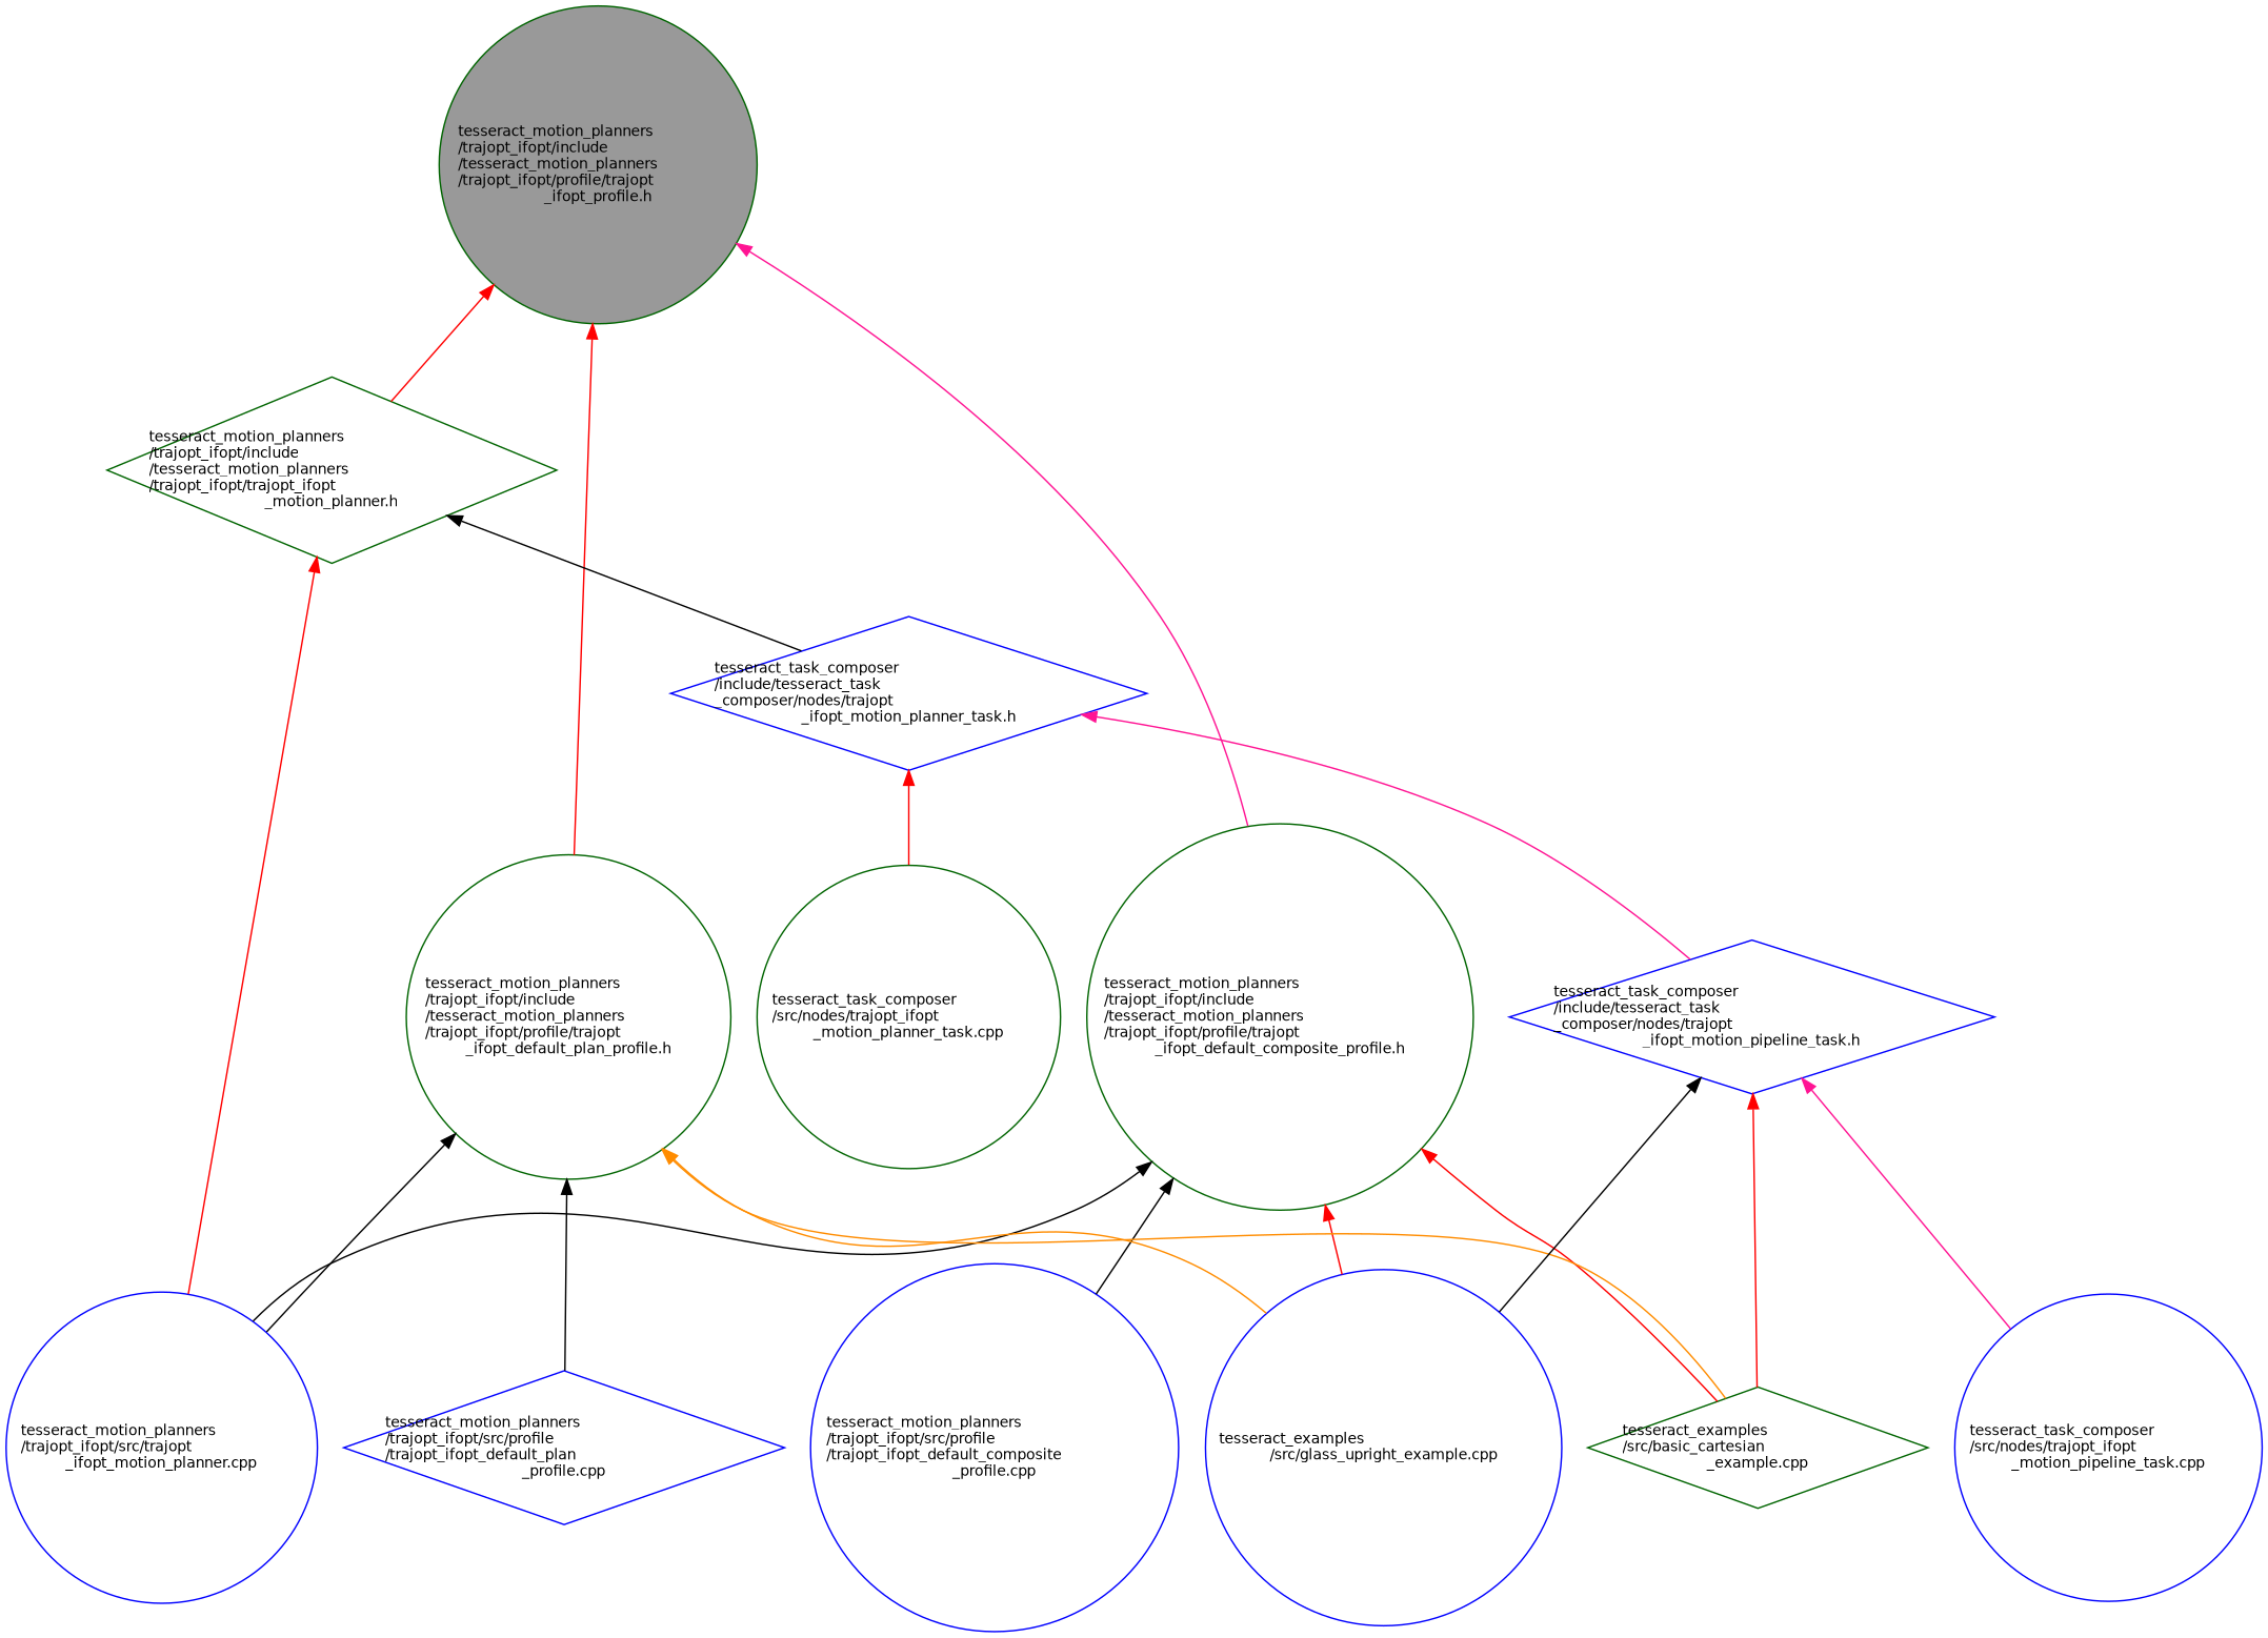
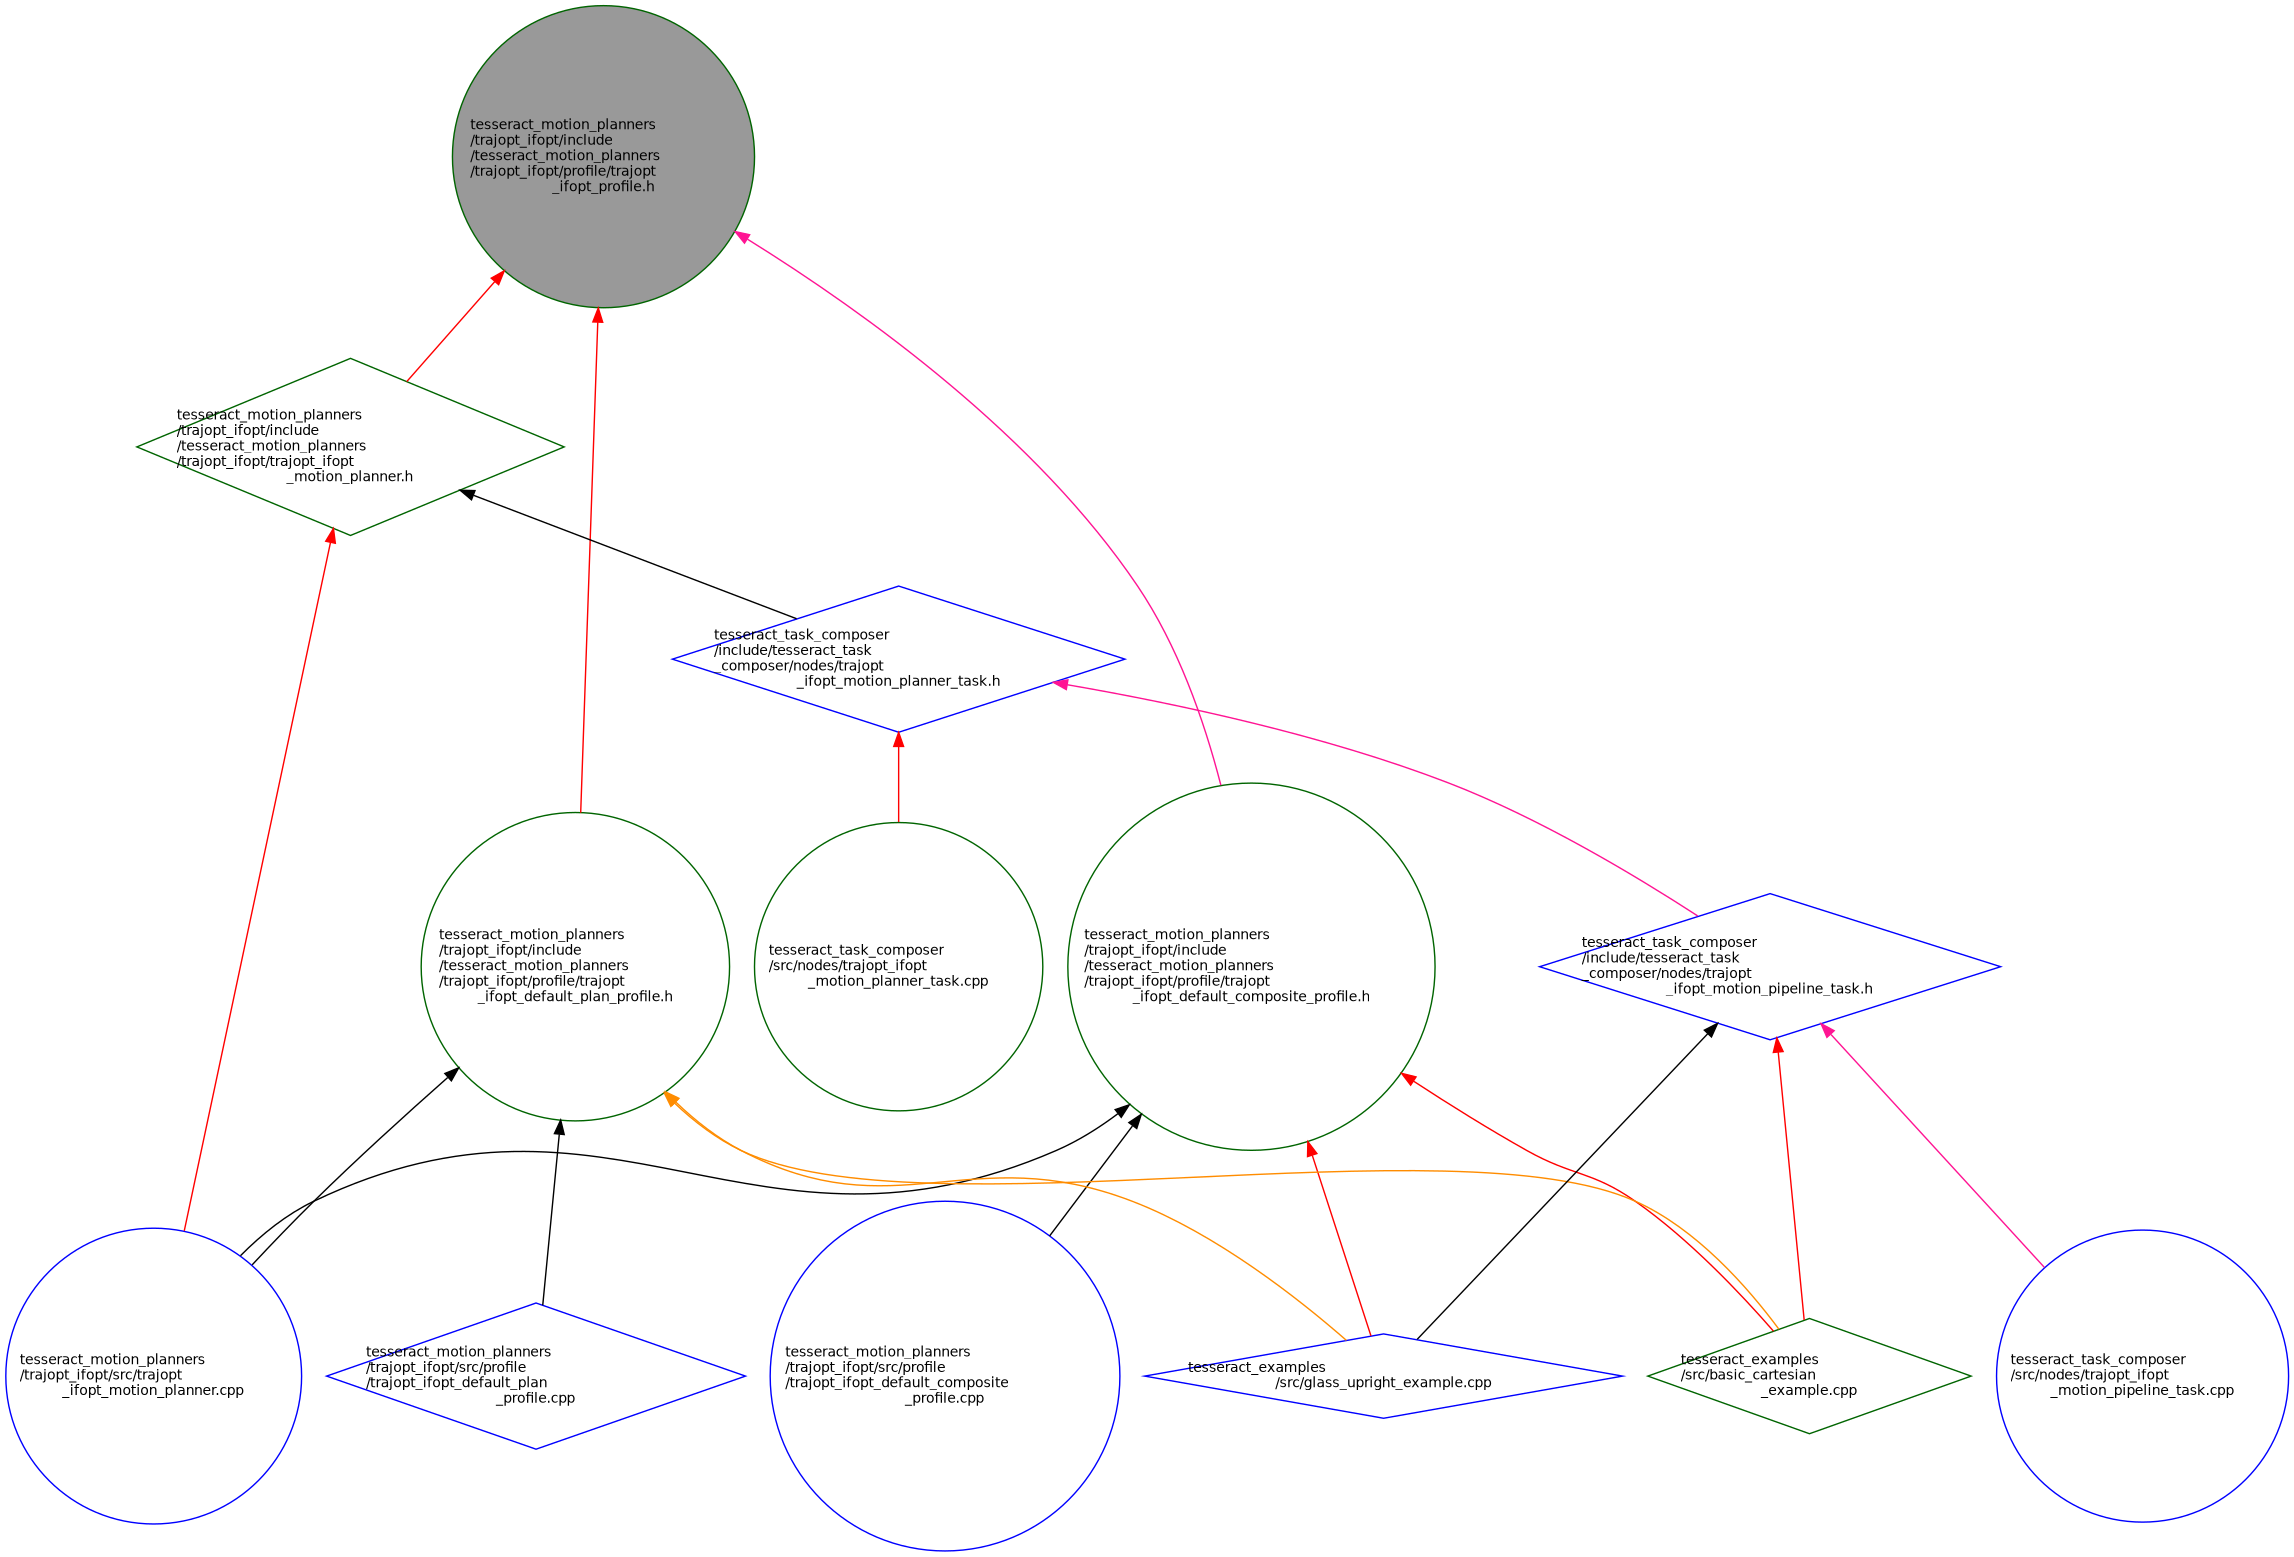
  digraph {
    node [color=blue fillcolor=white fontname=Helvetica fontsize=10 shape=circle style=filled]
    edge [color=red dir=back fontname=Helvetica fontsize=10 labelfontname=Helvetica labelfontsize=10 style=solid]
    n1 [color=darkgreen fillcolor=grey60 fontcolor=black height=0.2 label="tesseract_motion_planners\l/trajopt_ifopt/include\l/tesseract_motion_planners\l/trajopt_ifopt/profile/trajopt\l_ifopt_profile.h" width=0.4]
    n2 [color=darkgreen height=0.2 label="tesseract_motion_planners\l/trajopt_ifopt/include\l/tesseract_motion_planners\l/trajopt_ifopt/profile/trajopt\l_ifopt_default_composite_profile.h" width=0.4]
    n3 [color=darkgreen height=0.2 label="tesseract_motion_planners\l/trajopt_ifopt/include\l/tesseract_motion_planners\l/trajopt_ifopt/profile/trajopt\l_ifopt_default_plan_profile.h" width=0.4]
    n4 [color=darkgreen height=0.2 label="tesseract_motion_planners\l/trajopt_ifopt/include\l/tesseract_motion_planners\l/trajopt_ifopt/trajopt_ifopt\l_motion_planner.h" shape=diamond width=0.4]
    n5 [color=darkgreen height=0.2 label="tesseract_examples\l/src/basic_cartesian\l_example.cpp" shape=diamond width=0.4]
-   n6 [height=0.2 label="tesseract_examples\l/src/glass_upright_example.cpp" width=0.4]
+   n6 [height=0.2 label="tesseract_examples\l/src/glass_upright_example.cpp" shape=diamond width=0.4]
    n7 [height=0.2 label="tesseract_motion_planners\l/trajopt_ifopt/src/profile\l/trajopt_ifopt_default_composite\l_profile.cpp" width=0.4]
    n8 [height=0.2 label="tesseract_motion_planners\l/trajopt_ifopt/src/trajopt\l_ifopt_motion_planner.cpp" width=0.4]
    n9 [height=0.2 label="tesseract_motion_planners\l/trajopt_ifopt/src/profile\l/trajopt_ifopt_default_plan\l_profile.cpp" shape=diamond width=0.4]
    n10 [height=0.2 label="tesseract_task_composer\l/include/tesseract_task\l_composer/nodes/trajopt\l_ifopt_motion_planner_task.h" shape=diamond width=0.4]
    n11 [height=0.2 label="tesseract_task_composer\l/include/tesseract_task\l_composer/nodes/trajopt\l_ifopt_motion_pipeline_task.h" shape=diamond width=0.4]
    n12 [color=darkgreen height=0.2 label="tesseract_task_composer\l/src/nodes/trajopt_ifopt\l_motion_planner_task.cpp" width=0.4]
    n13 [height=0.2 label="tesseract_task_composer\l/src/nodes/trajopt_ifopt\l_motion_pipeline_task.cpp" width=0.4]
    n1 -> n2 [color=deeppink]
    n1 -> n3
    n1 -> n4
    n2 -> n5
    n2 -> n6
    n2 -> n7 [color=black]
    n2 -> n8 [color=black]
    n3 -> n5 [color=darkorange]
    n3 -> n6 [color=darkorange]
    n3 -> n8 [color=black]
    n3 -> n9 [color=black]
    n4 -> n8
    n4 -> n10 [color=black]
    n10 -> n11 [color=deeppink]
    n10 -> n12
    n11 -> n5
    n11 -> n6 [color=black]
    n11 -> n13 [color=deeppink]
  }
